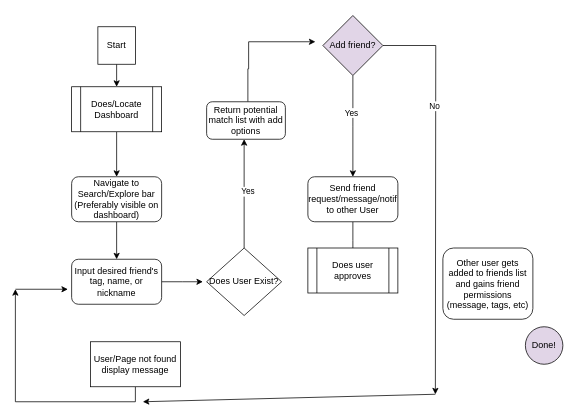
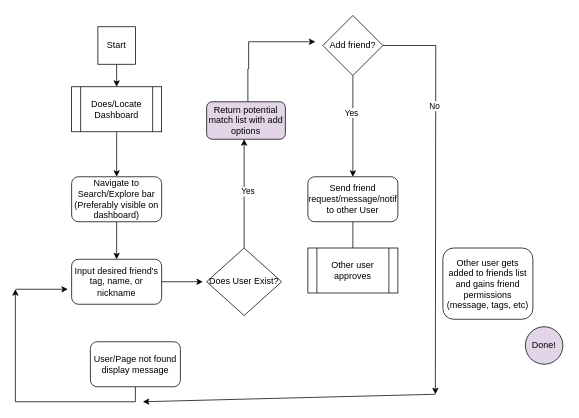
  <mxCell id="0" />
  <mxCell id="1" parent="0" />
  <mxCell id="2" style="edgeStyle=orthogonalEdgeStyle;rounded=0;orthogonalLoop=1;jettySize=auto;html=1;exitX=0.5;exitY=1;exitDx=0;exitDy=0;" edge="1" parent="1" source="3"><mxGeometry relative="1" as="geometry"><mxPoint x="155" y="115" as="targetPoint" /></mxGeometry></mxCell>
  <mxCell id="3" value="Start" style="whiteSpace=wrap;html=1;rounded=0;" vertex="1" parent="1"><mxGeometry x="130" y="35" width="50" height="50" as="geometry" /></mxCell>
  <mxCell id="4" style="edgeStyle=orthogonalEdgeStyle;rounded=0;orthogonalLoop=1;jettySize=auto;html=1;exitX=0.5;exitY=1;exitDx=0;exitDy=0;" edge="1" parent="1" source="5" target="7"><mxGeometry relative="1" as="geometry"><mxPoint x="155" y="225" as="targetPoint" /></mxGeometry></mxCell>
  <mxCell id="5" value="Does/Locate Dashboard" style="shape=process;whiteSpace=wrap;html=1;backgroundOutline=1;" vertex="1" parent="1"><mxGeometry x="95" y="115" width="120" height="60" as="geometry" /></mxCell>
  <mxCell id="6" style="edgeStyle=orthogonalEdgeStyle;rounded=0;orthogonalLoop=1;jettySize=auto;html=1;" edge="1" parent="1" source="7" target="9"><mxGeometry relative="1" as="geometry"><mxPoint x="155" y="355" as="targetPoint" /></mxGeometry></mxCell>
  <mxCell id="7" value="Navigate to Search/Explore bar (Preferably visible on dashboard)" style="rounded=1;whiteSpace=wrap;html=1;" vertex="1" parent="1"><mxGeometry x="95" y="235" width="120" height="60" as="geometry" /></mxCell>
  <mxCell id="8" style="edgeStyle=orthogonalEdgeStyle;rounded=0;orthogonalLoop=1;jettySize=auto;html=1;exitX=1;exitY=0.5;exitDx=0;exitDy=0;" edge="1" parent="1" source="9"><mxGeometry relative="1" as="geometry"><mxPoint x="270" y="375" as="targetPoint" /></mxGeometry></mxCell>
  <mxCell id="9" value="Input desired friend's tag, name, or nickname" style="rounded=1;whiteSpace=wrap;html=1;" vertex="1" parent="1"><mxGeometry x="95" y="345" width="120" height="60" as="geometry" /></mxCell>
  <mxCell id="10" style="edgeStyle=orthogonalEdgeStyle;rounded=0;orthogonalLoop=1;jettySize=auto;html=1;" edge="1" parent="1" source="13"><mxGeometry relative="1" as="geometry"><mxPoint x="325" y="185" as="targetPoint" /></mxGeometry></mxCell>
  <mxCell id="11" value="Yes" style="edgeLabel;html=1;align=center;verticalAlign=middle;resizable=0;points=[];" vertex="1" connectable="0" parent="10"><mxGeometry x="0.042" y="-4" relative="1" as="geometry"><mxPoint as="offset" /></mxGeometry></mxCell>
  <mxCell id="12" style="edgeStyle=orthogonalEdgeStyle;rounded=0;orthogonalLoop=1;jettySize=auto;html=1;exitX=0.5;exitY=1;exitDx=0;exitDy=0;" edge="1" parent="1" source="14"><mxGeometry relative="1" as="geometry"><mxPoint x="20" y="385" as="targetPoint" /><Array as="points"><mxPoint x="180" y="535" /></Array></mxGeometry></mxCell>
  <mxCell id="13" value="Does User Exist?" style="rhombus;whiteSpace=wrap;html=1;" vertex="1" parent="1"><mxGeometry x="275" y="330" width="100" height="90" as="geometry" /></mxCell>
- <mxCell id="14" value="User/Page not found display message" style="whiteSpace=wrap;html=1;rounded=0;" vertex="1" parent="1"><mxGeometry x="120" y="455" width="120" height="60" as="geometry" /></mxCell>
+ <mxCell id="14" value="User/Page not found display message" style="rounded=1;whiteSpace=wrap;html=1;" vertex="1" parent="1"><mxGeometry x="120" y="455" width="120" height="60" as="geometry" /></mxCell>
  <mxCell id="15" value="" style="endArrow=classic;html=1;rounded=0;" edge="1" parent="1"><mxGeometry width="50" height="50" relative="1" as="geometry"><mxPoint x="20" y="385" as="sourcePoint" /><mxPoint x="90" y="385" as="targetPoint" /></mxGeometry></mxCell>
  <mxCell id="16" style="edgeStyle=orthogonalEdgeStyle;rounded=0;orthogonalLoop=1;jettySize=auto;html=1;" edge="1" parent="1" source="17"><mxGeometry relative="1" as="geometry"><mxPoint x="420" y="55" as="targetPoint" /><Array as="points"><mxPoint x="330" y="91" /><mxPoint x="331" y="91" /><mxPoint x="331" y="55" /></Array></mxGeometry></mxCell>
- <mxCell id="17" value="Return potential match list with add options" style="rounded=1;whiteSpace=wrap;html=1;" vertex="1" parent="1"><mxGeometry x="275" y="135" width="105" height="50" as="geometry" /></mxCell>
+ <mxCell id="17" value="Return potential match list with add options" style="rounded=1;whiteSpace=wrap;html=1;fillColor=#e1d5e7;" vertex="1" parent="1"><mxGeometry x="275" y="135" width="105" height="50" as="geometry" /></mxCell>
  <mxCell id="18" style="edgeStyle=orthogonalEdgeStyle;rounded=0;orthogonalLoop=1;jettySize=auto;html=1;exitX=0.5;exitY=1;exitDx=0;exitDy=0;" edge="1" parent="1" source="22"><mxGeometry relative="1" as="geometry"><mxPoint x="470" y="235" as="targetPoint" /></mxGeometry></mxCell>
  <mxCell id="19" value="Yes" style="edgeLabel;html=1;align=center;verticalAlign=middle;resizable=0;points=[];" vertex="1" connectable="0" parent="18"><mxGeometry x="-0.271" y="-3" relative="1" as="geometry"><mxPoint as="offset" /></mxGeometry></mxCell>
  <mxCell id="20" style="edgeStyle=orthogonalEdgeStyle;rounded=0;orthogonalLoop=1;jettySize=auto;html=1;" edge="1" parent="1" source="22"><mxGeometry relative="1" as="geometry"><mxPoint x="580" y="525" as="targetPoint" /></mxGeometry></mxCell>
  <mxCell id="21" value="No" style="edgeLabel;html=1;align=center;verticalAlign=middle;resizable=0;points=[];" vertex="1" connectable="0" parent="20"><mxGeometry x="-0.436" y="-2" relative="1" as="geometry"><mxPoint as="offset" /></mxGeometry></mxCell>
- <mxCell id="22" value="Add friend?" style="rhombus;whiteSpace=wrap;html=1;fillColor=#e1d5e7;" vertex="1" parent="1"><mxGeometry x="430" y="20" width="80" height="80" as="geometry" /></mxCell>
+ <mxCell id="22" value="Add friend?" style="rhombus;whiteSpace=wrap;html=1;" vertex="1" parent="1"><mxGeometry x="430" y="20" width="80" height="80" as="geometry" /></mxCell>
  <mxCell id="23" style="edgeStyle=orthogonalEdgeStyle;rounded=0;orthogonalLoop=1;jettySize=auto;html=1;" edge="1" parent="1" source="24"><mxGeometry relative="1" as="geometry"><mxPoint x="470" y="345" as="targetPoint" /></mxGeometry></mxCell>
  <mxCell id="24" value="Send friend request/message/notif to other User" style="rounded=1;whiteSpace=wrap;html=1;" vertex="1" parent="1"><mxGeometry x="410" y="235" width="120" height="60" as="geometry" /></mxCell>
  <mxCell id="25" value="" style="endArrow=classic;html=1;rounded=0;" edge="1" parent="1"><mxGeometry width="50" height="50" relative="1" as="geometry"><mxPoint x="580" y="525" as="sourcePoint" /><mxPoint x="190" y="535" as="targetPoint" /></mxGeometry></mxCell>
- <mxCell id="26" value="Does user approves" style="shape=process;whiteSpace=wrap;html=1;backgroundOutline=1;" vertex="1" parent="1"><mxGeometry x="410" y="330" width="120" height="60" as="geometry" /></mxCell>
+ <mxCell id="26" value="Other user approves" style="shape=process;whiteSpace=wrap;html=1;backgroundOutline=1;" vertex="1" parent="1"><mxGeometry x="410" y="330" width="120" height="60" as="geometry" /></mxCell>
  <mxCell id="27" value="Done!" style="ellipse;whiteSpace=wrap;html=1;aspect=fixed;fillColor=#e1d5e7;" vertex="1" parent="1"><mxGeometry x="700" y="435" width="50" height="50" as="geometry" /></mxCell>
  <mxCell id="28" value="Other user gets added to friends list and gains friend permissions (message, tags, etc)" style="rounded=1;whiteSpace=wrap;html=1;" vertex="1" parent="1"><mxGeometry x="590" y="330" width="120" height="95" as="geometry" /></mxCell>
